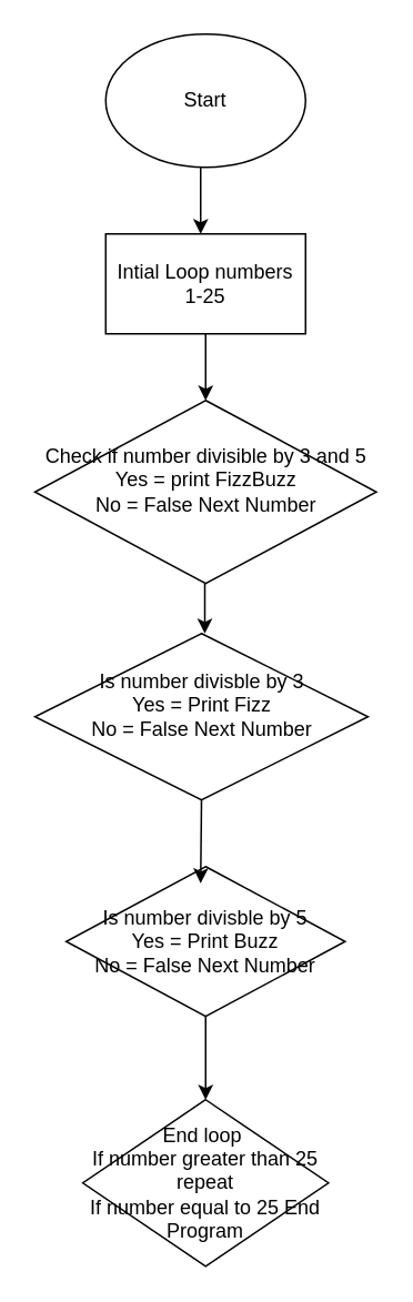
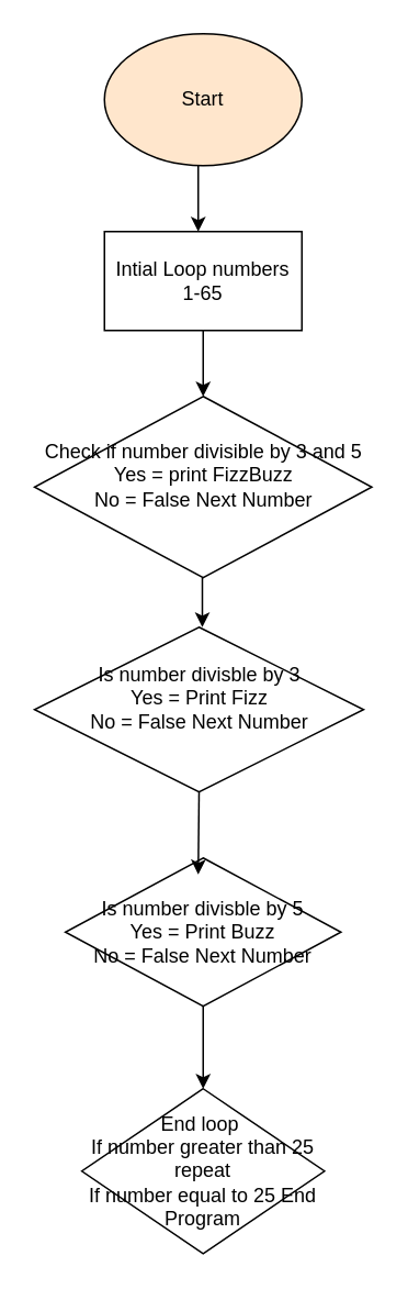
  <mxCell id="0" />
  <mxCell id="1" parent="0" />
- <mxCell id="2" value="Start" style="ellipse;whiteSpace=wrap;html=1;" vertex="1" parent="1"><mxGeometry x="63" y="20" width="120" height="80" as="geometry" /></mxCell>
- <mxCell id="3" value="Intial Loop numbers 1-25" style="rounded=0;whiteSpace=wrap;html=1;" vertex="1" parent="1"><mxGeometry x="63" y="140" width="120" height="60" as="geometry" /></mxCell>
+ <mxCell id="2" value="Start" style="ellipse;whiteSpace=wrap;html=1;fillColor=#ffe6cc;" vertex="1" parent="1"><mxGeometry x="63" y="20" width="120" height="80" as="geometry" /></mxCell>
+ <mxCell id="3" value="Intial Loop numbers 1-65" style="rounded=0;whiteSpace=wrap;html=1;" vertex="1" parent="1"><mxGeometry x="63" y="140" width="120" height="60" as="geometry" /></mxCell>
  <mxCell id="4" value="Check if number divisible by 3 and 5&lt;div&gt;Yes = print FizzBuzz&lt;/div&gt;&lt;div&gt;No = False Next Number&lt;/div&gt;&lt;div&gt;&lt;br&gt;&lt;/div&gt;" style="rhombus;whiteSpace=wrap;html=1;" vertex="1" parent="1"><mxGeometry x="20.5" y="240" width="205" height="110" as="geometry" /></mxCell>
  <mxCell id="5" value="Is number divisble by 3&lt;div&gt;Yes = Print Fizz&lt;/div&gt;&lt;div&gt;No = False Next Number&lt;/div&gt;&lt;div&gt;&lt;br&gt;&lt;/div&gt;" style="rhombus;whiteSpace=wrap;html=1;" vertex="1" parent="1"><mxGeometry x="20.5" y="380" width="200" height="100" as="geometry" /></mxCell>
  <mxCell id="6" value="Is number divisble by 5&lt;div&gt;Yes = Print Buzz&lt;/div&gt;&lt;div&gt;No = False Next Number&lt;/div&gt;" style="rhombus;whiteSpace=wrap;html=1;" vertex="1" parent="1"><mxGeometry x="39.25" y="520" width="167.5" height="90" as="geometry" /></mxCell>
  <mxCell id="7" value="End loop&amp;nbsp;&lt;div&gt;If number greater than 25 repeat&lt;/div&gt;&lt;div&gt;If number equal to 25 End Program&lt;/div&gt;" style="rhombus;whiteSpace=wrap;html=1;" vertex="1" parent="1"><mxGeometry x="49.25" y="660" width="147.5" height="100" as="geometry" /></mxCell>
  <mxCell id="8" value="" style="endArrow=classic;html=1;rounded=0;" edge="1" parent="1"><mxGeometry width="50" height="50" relative="1" as="geometry"><mxPoint x="122.5" y="350" as="sourcePoint" /><mxPoint x="122.5" y="380" as="targetPoint" /></mxGeometry></mxCell>
  <mxCell id="9" value="" style="endArrow=classic;html=1;rounded=0;" edge="1" parent="1"><mxGeometry width="50" height="50" relative="1" as="geometry"><mxPoint x="120" y="100" as="sourcePoint" /><mxPoint x="120" y="140" as="targetPoint" /></mxGeometry></mxCell>
  <mxCell id="10" value="" style="endArrow=classic;html=1;rounded=0;exitX=0.5;exitY=1;exitDx=0;exitDy=0;" edge="1" parent="1" source="5"><mxGeometry width="50" height="50" relative="1" as="geometry"><mxPoint x="120" y="490" as="sourcePoint" /><mxPoint x="120" y="530" as="targetPoint" /></mxGeometry></mxCell>
  <mxCell id="11" value="" style="endArrow=classic;html=1;rounded=0;exitX=0.5;exitY=1;exitDx=0;exitDy=0;" edge="1" parent="1" source="6"><mxGeometry width="50" height="50" relative="1" as="geometry"><mxPoint x="122.5" y="620" as="sourcePoint" /><mxPoint x="123" y="660" as="targetPoint" /></mxGeometry></mxCell>
  <mxCell id="12" value="" style="endArrow=classic;html=1;rounded=0;exitX=0.5;exitY=1;exitDx=0;exitDy=0;" edge="1" parent="1" source="3" target="4"><mxGeometry width="50" height="50" relative="1" as="geometry"><mxPoint x="123" y="220" as="sourcePoint" /><mxPoint x="143" y="200" as="targetPoint" /></mxGeometry></mxCell>
